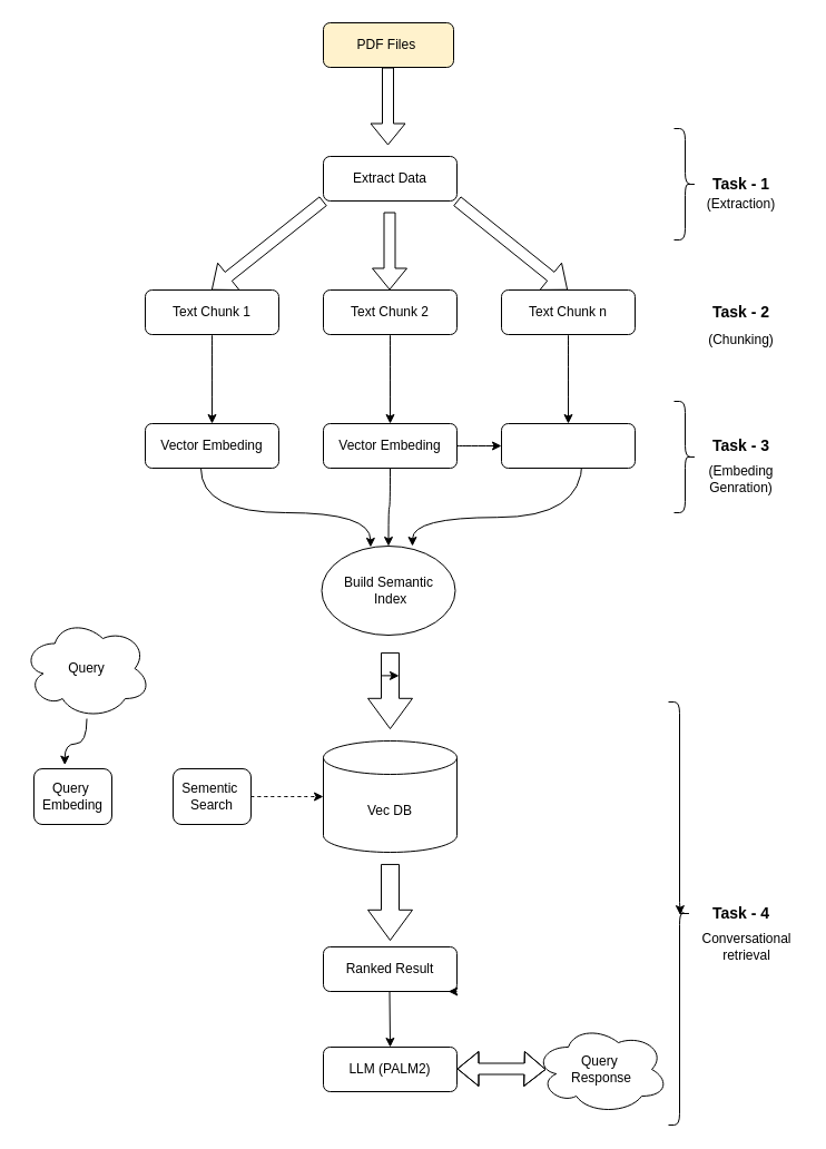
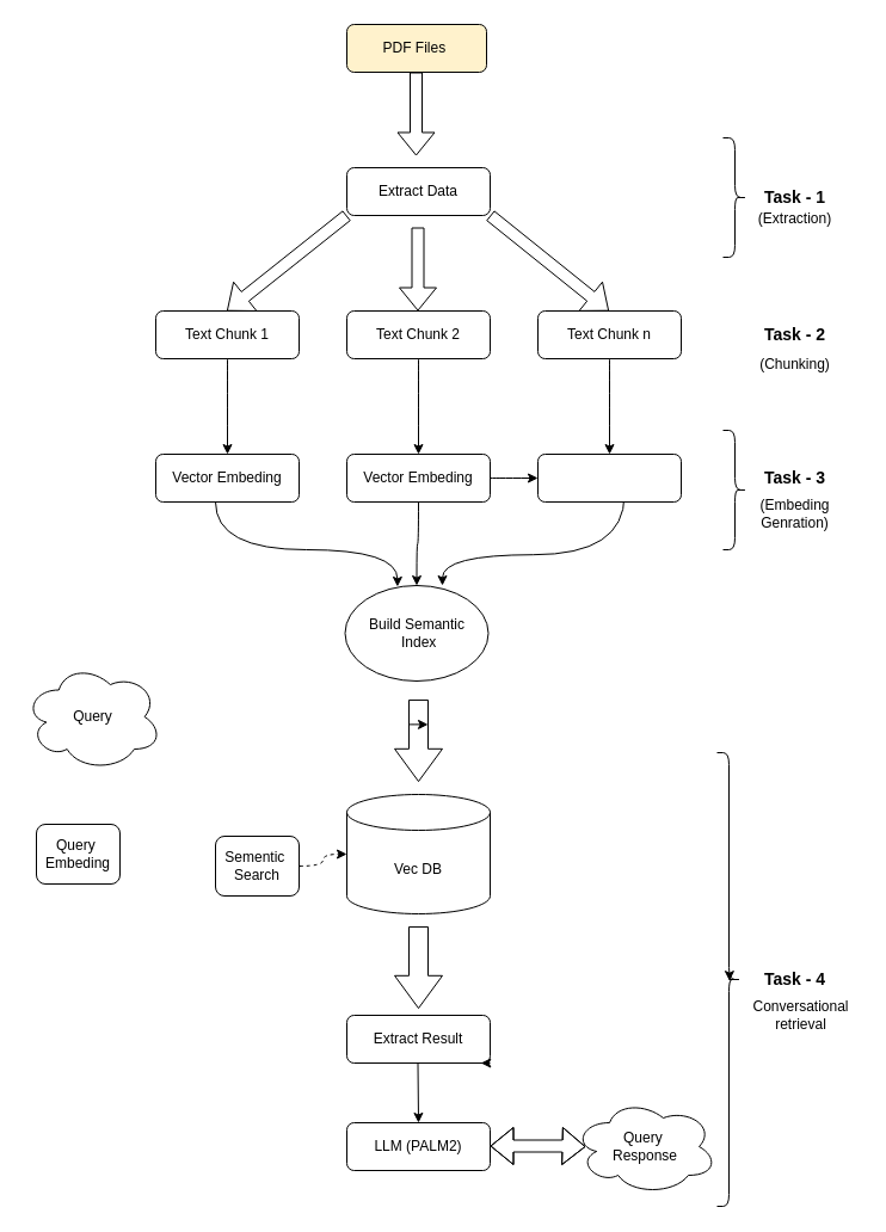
  <mxCell id="0" />
  <mxCell id="1" parent="0" />
  <mxCell id="2" value="PDF Files&amp;nbsp;" style="rounded=1;whiteSpace=wrap;html=1;fillColor=#fff2cc;" vertex="1" parent="1"><mxGeometry x="290" y="20" width="117" height="40" as="geometry" /></mxCell>
  <mxCell id="3" value="Extract Data" style="rounded=1;whiteSpace=wrap;html=1;" vertex="1" parent="1"><mxGeometry x="290" y="140" width="120" height="40" as="geometry" /></mxCell>
  <mxCell id="4" value="" style="edgeStyle=orthogonalEdgeStyle;curved=1;rounded=0;orthogonalLoop=1;jettySize=auto;html=1;" edge="1" parent="1" source="5" target="15"><mxGeometry relative="1" as="geometry" /></mxCell>
  <mxCell id="5" value="Text Chunk 1" style="rounded=1;whiteSpace=wrap;html=1;" vertex="1" parent="1"><mxGeometry x="130" y="260" width="120" height="40" as="geometry" /></mxCell>
  <mxCell id="6" value="" style="edgeStyle=orthogonalEdgeStyle;curved=1;rounded=0;orthogonalLoop=1;jettySize=auto;html=1;" edge="1" parent="1" source="7" target="20"><mxGeometry relative="1" as="geometry" /></mxCell>
  <mxCell id="7" value="Text Chunk n" style="rounded=1;whiteSpace=wrap;html=1;" vertex="1" parent="1"><mxGeometry x="450" y="260" width="120" height="40" as="geometry" /></mxCell>
  <mxCell id="8" value="" style="edgeStyle=orthogonalEdgeStyle;curved=1;rounded=0;orthogonalLoop=1;jettySize=auto;html=1;" edge="1" parent="1" source="9" target="18"><mxGeometry relative="1" as="geometry" /></mxCell>
  <mxCell id="9" value="Text Chunk 2" style="rounded=1;whiteSpace=wrap;html=1;" vertex="1" parent="1"><mxGeometry x="290" y="260" width="120" height="40" as="geometry" /></mxCell>
  <mxCell id="10" value="" style="shape=flexArrow;endArrow=classic;html=1;rounded=0;" edge="1" parent="1"><mxGeometry width="50" height="50" relative="1" as="geometry"><mxPoint x="348" y="60" as="sourcePoint" /><mxPoint x="348" y="130" as="targetPoint" /><Array as="points" /></mxGeometry></mxCell>
  <mxCell id="11" value="" style="shape=flexArrow;endArrow=classic;html=1;rounded=0;" edge="1" parent="1"><mxGeometry width="50" height="50" relative="1" as="geometry"><mxPoint x="349.5" y="190" as="sourcePoint" /><mxPoint x="349.5" y="260" as="targetPoint" /><Array as="points" /></mxGeometry></mxCell>
  <mxCell id="12" value="" style="shape=flexArrow;endArrow=classic;html=1;rounded=0;exitX=0;exitY=1;exitDx=0;exitDy=0;" edge="1" parent="1" source="3"><mxGeometry width="50" height="50" relative="1" as="geometry"><mxPoint x="189.5" y="190" as="sourcePoint" /><mxPoint x="189.5" y="260" as="targetPoint" /><Array as="points" /></mxGeometry></mxCell>
  <mxCell id="13" value="" style="shape=flexArrow;endArrow=classic;html=1;rounded=0;exitX=1;exitY=1;exitDx=0;exitDy=0;" edge="1" parent="1" source="3"><mxGeometry width="50" height="50" relative="1" as="geometry"><mxPoint x="509.5" y="190" as="sourcePoint" /><mxPoint x="509.5" y="260" as="targetPoint" /><Array as="points" /></mxGeometry></mxCell>
  <mxCell id="14" value="" style="edgeStyle=orthogonalEdgeStyle;curved=1;rounded=0;orthogonalLoop=1;jettySize=auto;html=1;entryX=0.449;entryY=0.012;entryDx=0;entryDy=0;entryPerimeter=0;" edge="1" parent="1"><mxGeometry relative="1" as="geometry"><mxPoint x="180" y="420" as="sourcePoint" /><mxPoint x="332.38" y="490.96" as="targetPoint" /><Array as="points"><mxPoint x="180" y="460" /><mxPoint x="332" y="460" /></Array></mxGeometry></mxCell>
  <mxCell id="15" value="Vector Embeding" style="rounded=1;whiteSpace=wrap;html=1;" vertex="1" parent="1"><mxGeometry x="130" y="380" width="120" height="40" as="geometry" /></mxCell>
  <mxCell id="16" value="" style="edgeStyle=orthogonalEdgeStyle;curved=1;rounded=0;orthogonalLoop=1;jettySize=auto;html=1;" edge="1" parent="1" source="18" target="20"><mxGeometry relative="1" as="geometry" /></mxCell>
  <mxCell id="17" value="" style="edgeStyle=orthogonalEdgeStyle;curved=1;rounded=0;orthogonalLoop=1;jettySize=auto;html=1;" edge="1" parent="1" source="18" target="21"><mxGeometry relative="1" as="geometry" /></mxCell>
  <mxCell id="18" value="Vector Embeding" style="rounded=1;whiteSpace=wrap;html=1;" vertex="1" parent="1"><mxGeometry x="290" y="380" width="120" height="40" as="geometry" /></mxCell>
  <mxCell id="19" value="" style="edgeStyle=orthogonalEdgeStyle;curved=1;rounded=0;orthogonalLoop=1;jettySize=auto;html=1;entryX=0.576;entryY=0.072;entryDx=0;entryDy=0;entryPerimeter=0;" edge="1" parent="1"><mxGeometry relative="1" as="geometry"><mxPoint x="522.4" y="414.24" as="sourcePoint" /><mxPoint x="370.02" y="490" as="targetPoint" /><Array as="points"><mxPoint x="522.4" y="464.24" /><mxPoint x="370.4" y="464.24" /></Array></mxGeometry></mxCell>
  <mxCell id="20" value="" style="rounded=1;whiteSpace=wrap;html=1;" vertex="1" parent="1"><mxGeometry x="450" y="380" width="120" height="40" as="geometry" /></mxCell>
  <mxCell id="21" value="Build Semantic&lt;br&gt;&amp;nbsp;Index" style="ellipse;whiteSpace=wrap;html=1;" vertex="1" parent="1"><mxGeometry x="288.5" y="490" width="120" height="80" as="geometry" /></mxCell>
  <mxCell id="22" value="" style="shape=singleArrow;whiteSpace=wrap;html=1;arrowWidth=0.4;arrowSize=0.4;rotation=90;" vertex="1" parent="1"><mxGeometry x="315.94" y="600" width="68.12" height="40" as="geometry" /></mxCell>
  <mxCell id="23" value="Vec DB" style="shape=cylinder3;whiteSpace=wrap;html=1;boundedLbl=1;backgroundOutline=1;size=15;" vertex="1" parent="1"><mxGeometry x="290" y="665" width="120" height="100" as="geometry" /></mxCell>
  <mxCell id="24" style="edgeStyle=orthogonalEdgeStyle;curved=1;rounded=0;orthogonalLoop=1;jettySize=auto;html=1;exitX=0;exitY=0;exitDx=20.436;exitDy=28;exitPerimeter=0;entryX=0;entryY=0;entryDx=20.436;entryDy=12;entryPerimeter=0;" edge="1" parent="1" source="22" target="22"><mxGeometry relative="1" as="geometry" /></mxCell>
- <mxCell id="25" value="" style="edgeStyle=orthogonalEdgeStyle;curved=1;rounded=0;orthogonalLoop=1;jettySize=auto;html=1;entryX=0.396;entryY=-0.068;entryDx=0;entryDy=0;entryPerimeter=0;" edge="1" parent="1" source="26" target="27"><mxGeometry relative="1" as="geometry" /></mxCell>
  <mxCell id="26" value="Query" style="ellipse;shape=cloud;whiteSpace=wrap;html=1;" vertex="1" parent="1"><mxGeometry x="20" y="555" width="115" height="90" as="geometry" /></mxCell>
  <mxCell id="27" value="Query&amp;nbsp;&lt;br&gt;Embeding" style="rounded=1;whiteSpace=wrap;html=1;" vertex="1" parent="1"><mxGeometry x="30" y="690" width="70" height="50" as="geometry" /></mxCell>
- <mxCell id="28" value="Sementic&amp;nbsp;&lt;br&gt;Search" style="rounded=1;whiteSpace=wrap;html=1;" vertex="1" parent="1"><mxGeometry x="155" y="690" width="70" height="50" as="geometry" /></mxCell>
+ <mxCell id="28" value="Sementic&amp;nbsp;&lt;br&gt;Search" style="rounded=1;whiteSpace=wrap;html=1;" vertex="1" parent="1"><mxGeometry x="180" y="700" width="70" height="50" as="geometry" /></mxCell>
  <mxCell id="29" value="" style="edgeStyle=orthogonalEdgeStyle;curved=1;rounded=0;orthogonalLoop=1;jettySize=auto;html=1;dashed=1;" edge="1" parent="1" source="28" target="23"><mxGeometry relative="1" as="geometry"><mxPoint x="225" y="715" as="sourcePoint" /><mxPoint x="190" y="630" as="targetPoint" /></mxGeometry></mxCell>
  <mxCell id="30" value="" style="shape=singleArrow;whiteSpace=wrap;html=1;arrowWidth=0.4;arrowSize=0.4;rotation=90;" vertex="1" parent="1"><mxGeometry x="315.94" y="790" width="68.12" height="40" as="geometry" /></mxCell>
- <mxCell id="31" value="Ranked Result" style="rounded=1;whiteSpace=wrap;html=1;" vertex="1" parent="1"><mxGeometry x="290" y="850" width="120" height="40" as="geometry" /></mxCell>
+ <mxCell id="31" value="Extract Result" style="rounded=1;whiteSpace=wrap;html=1;" vertex="1" parent="1"><mxGeometry x="290" y="850" width="120" height="40" as="geometry" /></mxCell>
  <mxCell id="32" style="edgeStyle=orthogonalEdgeStyle;rounded=0;orthogonalLoop=1;jettySize=auto;html=1;exitX=1;exitY=1;exitDx=0;exitDy=0;entryX=0.936;entryY=0.993;entryDx=0;entryDy=0;entryPerimeter=0;" edge="1" parent="1" source="31" target="31"><mxGeometry relative="1" as="geometry" /></mxCell>
  <mxCell id="33" value="LLM (PALM2)" style="rounded=1;whiteSpace=wrap;html=1;" vertex="1" parent="1"><mxGeometry x="290" y="940" width="120" height="40" as="geometry" /></mxCell>
  <mxCell id="34" value="" style="endArrow=classic;html=1;rounded=0;entryX=0.5;entryY=0;entryDx=0;entryDy=0;" edge="1" parent="1" target="33"><mxGeometry width="50" height="50" relative="1" as="geometry"><mxPoint x="349.5" y="890" as="sourcePoint" /><mxPoint x="350" y="930" as="targetPoint" /></mxGeometry></mxCell>
  <mxCell id="35" value="Query&amp;nbsp;&lt;br&gt;Response" style="ellipse;shape=cloud;whiteSpace=wrap;html=1;" vertex="1" parent="1"><mxGeometry x="480" y="920" width="120" height="80" as="geometry" /></mxCell>
  <mxCell id="36" value="" style="shape=flexArrow;endArrow=classic;startArrow=classic;html=1;rounded=0;" edge="1" parent="1"><mxGeometry width="100" height="100" relative="1" as="geometry"><mxPoint x="410" y="959.5" as="sourcePoint" /><mxPoint x="490" y="960" as="targetPoint" /><Array as="points"><mxPoint x="470" y="959.5" /></Array></mxGeometry></mxCell>
  <mxCell id="37" value="&lt;b&gt;&lt;font style=&quot;font-size: 14px;&quot;&gt;Task - 1&lt;/font&gt;&lt;/b&gt;" style="text;html=1;align=center;verticalAlign=middle;resizable=0;points=[];autosize=1;strokeColor=none;fillColor=none;" vertex="1" parent="1"><mxGeometry x="630" y="150" width="70" height="30" as="geometry" /></mxCell>
  <mxCell id="38" value="&lt;b&gt;&lt;font style=&quot;font-size: 14px;&quot;&gt;Task - 2&lt;/font&gt;&lt;/b&gt;" style="text;html=1;align=center;verticalAlign=middle;resizable=0;points=[];autosize=1;strokeColor=none;fillColor=none;" vertex="1" parent="1"><mxGeometry x="630" y="265" width="70" height="30" as="geometry" /></mxCell>
  <mxCell id="39" value="&lt;b&gt;&lt;font style=&quot;font-size: 14px;&quot;&gt;Task - 3&lt;/font&gt;&lt;/b&gt;" style="text;html=1;align=center;verticalAlign=middle;resizable=0;points=[];autosize=1;strokeColor=none;fillColor=none;" vertex="1" parent="1"><mxGeometry x="630" y="385" width="70" height="30" as="geometry" /></mxCell>
  <mxCell id="40" value="" style="shape=curlyBracket;whiteSpace=wrap;html=1;rounded=1;flipH=1;labelPosition=right;verticalLabelPosition=middle;align=left;verticalAlign=middle;" vertex="1" parent="1"><mxGeometry x="600" y="630" width="20" height="380" as="geometry" /></mxCell>
  <mxCell id="41" style="edgeStyle=orthogonalEdgeStyle;rounded=0;orthogonalLoop=1;jettySize=auto;html=1;exitX=0.1;exitY=0.5;exitDx=0;exitDy=0;exitPerimeter=0;entryX=0.48;entryY=0.503;entryDx=0;entryDy=0;entryPerimeter=0;" edge="1" parent="1" source="40" target="40"><mxGeometry relative="1" as="geometry" /></mxCell>
  <mxCell id="42" value="&lt;b&gt;&lt;font style=&quot;font-size: 14px;&quot;&gt;Task - 4&lt;/font&gt;&lt;/b&gt;" style="text;html=1;align=center;verticalAlign=middle;resizable=0;points=[];autosize=1;strokeColor=none;fillColor=none;" vertex="1" parent="1"><mxGeometry x="630" y="805" width="70" height="30" as="geometry" /></mxCell>
  <mxCell id="43" value="Conversational&lt;br&gt;retrieval" style="text;html=1;align=center;verticalAlign=middle;resizable=0;points=[];autosize=1;strokeColor=none;fillColor=none;" vertex="1" parent="1"><mxGeometry x="620" y="830" width="100" height="40" as="geometry" /></mxCell>
  <mxCell id="44" value="(Extraction)&lt;div&gt;&lt;br&gt;&lt;/div&gt;" style="text;html=1;align=center;verticalAlign=middle;resizable=0;points=[];autosize=1;strokeColor=none;fillColor=none;" vertex="1" parent="1"><mxGeometry x="625" y="170" width="80" height="40" as="geometry" /></mxCell>
  <mxCell id="45" value="(Chunking)" style="text;html=1;align=center;verticalAlign=middle;resizable=0;points=[];autosize=1;strokeColor=none;fillColor=none;" vertex="1" parent="1"><mxGeometry x="625" y="290" width="80" height="30" as="geometry" /></mxCell>
  <mxCell id="46" value="(Embeding &lt;br&gt;Genration)" style="text;html=1;align=center;verticalAlign=middle;resizable=0;points=[];autosize=1;strokeColor=none;fillColor=none;" vertex="1" parent="1"><mxGeometry x="625" y="410" width="80" height="40" as="geometry" /></mxCell>
  <mxCell id="47" value="" style="shape=curlyBracket;whiteSpace=wrap;html=1;rounded=1;flipH=1;labelPosition=right;verticalLabelPosition=middle;align=left;verticalAlign=middle;" vertex="1" parent="1"><mxGeometry x="605" y="360" width="20" height="100" as="geometry" /></mxCell>
  <mxCell id="48" value="" style="shape=curlyBracket;whiteSpace=wrap;html=1;rounded=1;flipH=1;labelPosition=right;verticalLabelPosition=middle;align=left;verticalAlign=middle;" vertex="1" parent="1"><mxGeometry x="605" y="115" width="20" height="100" as="geometry" /></mxCell>
